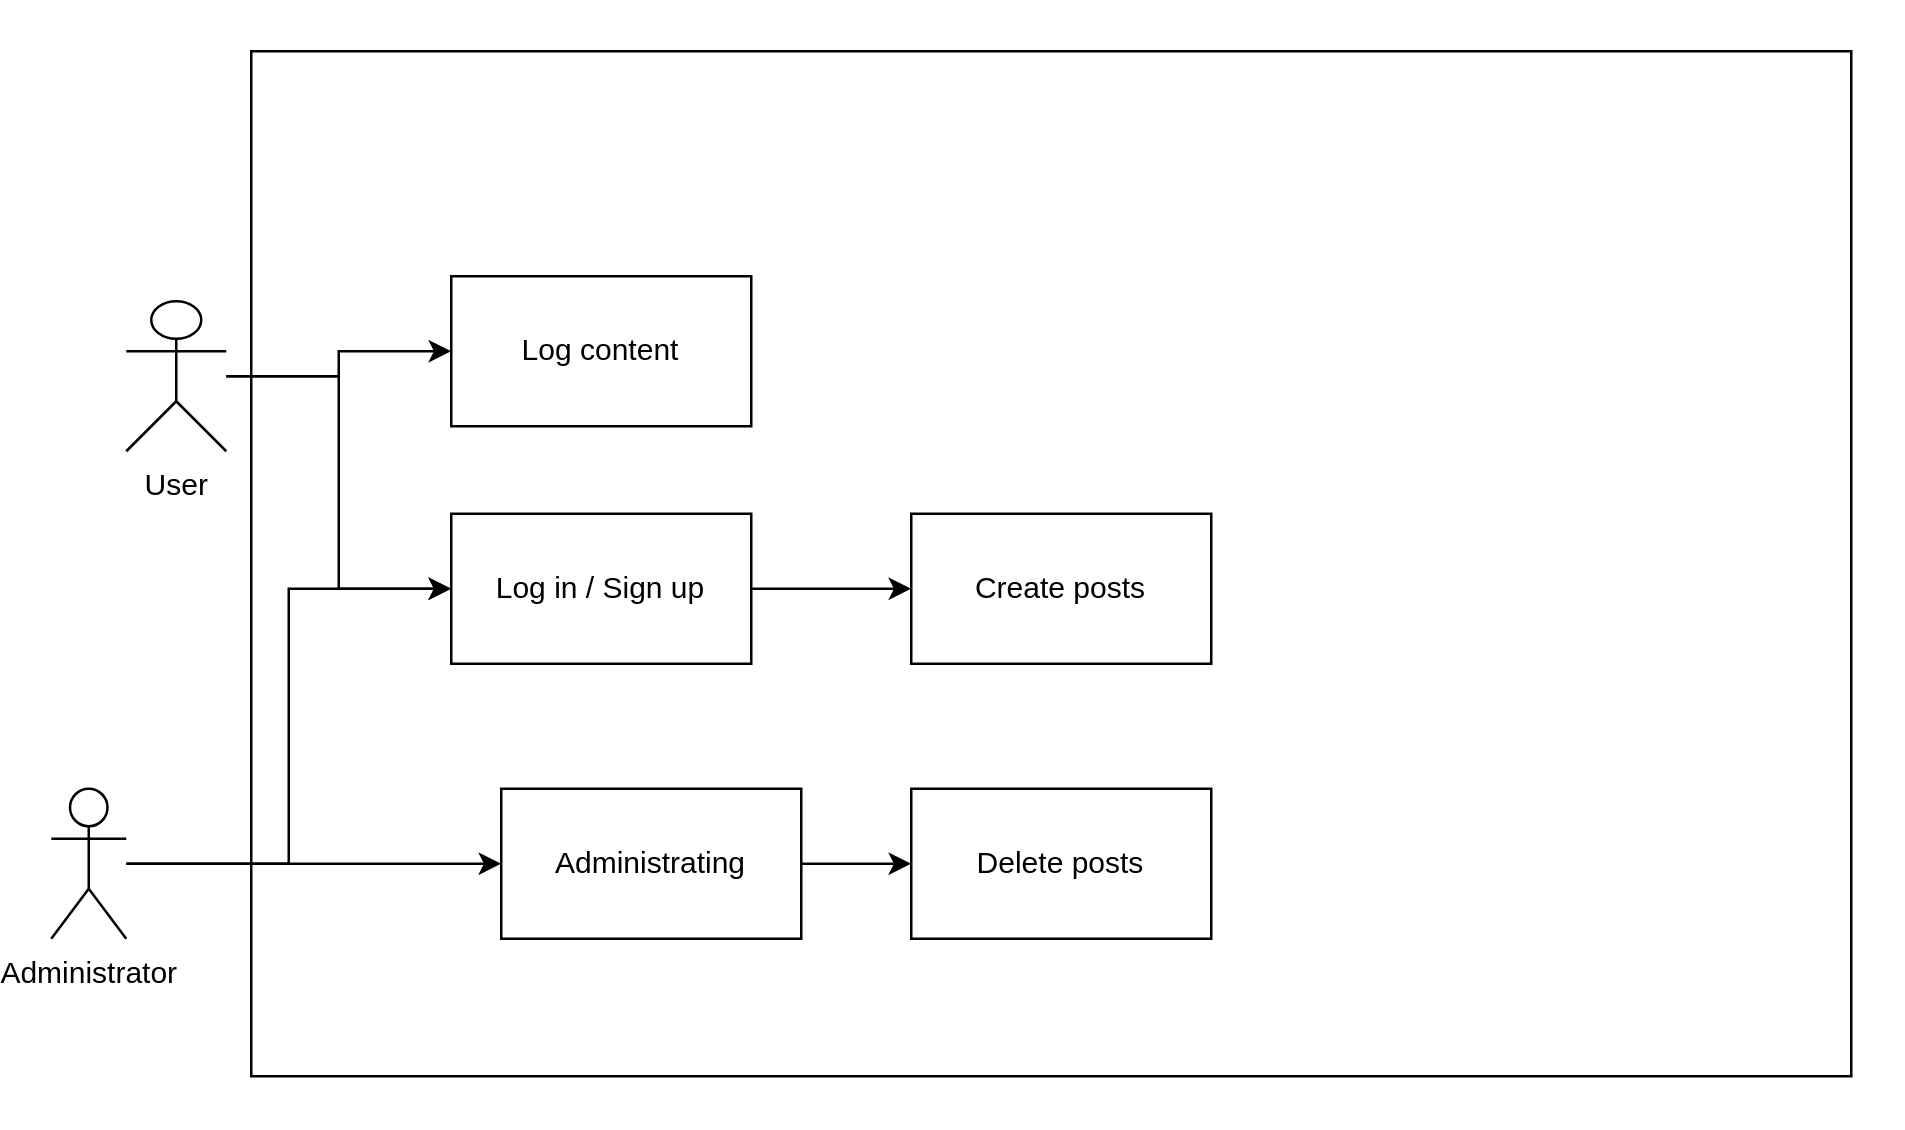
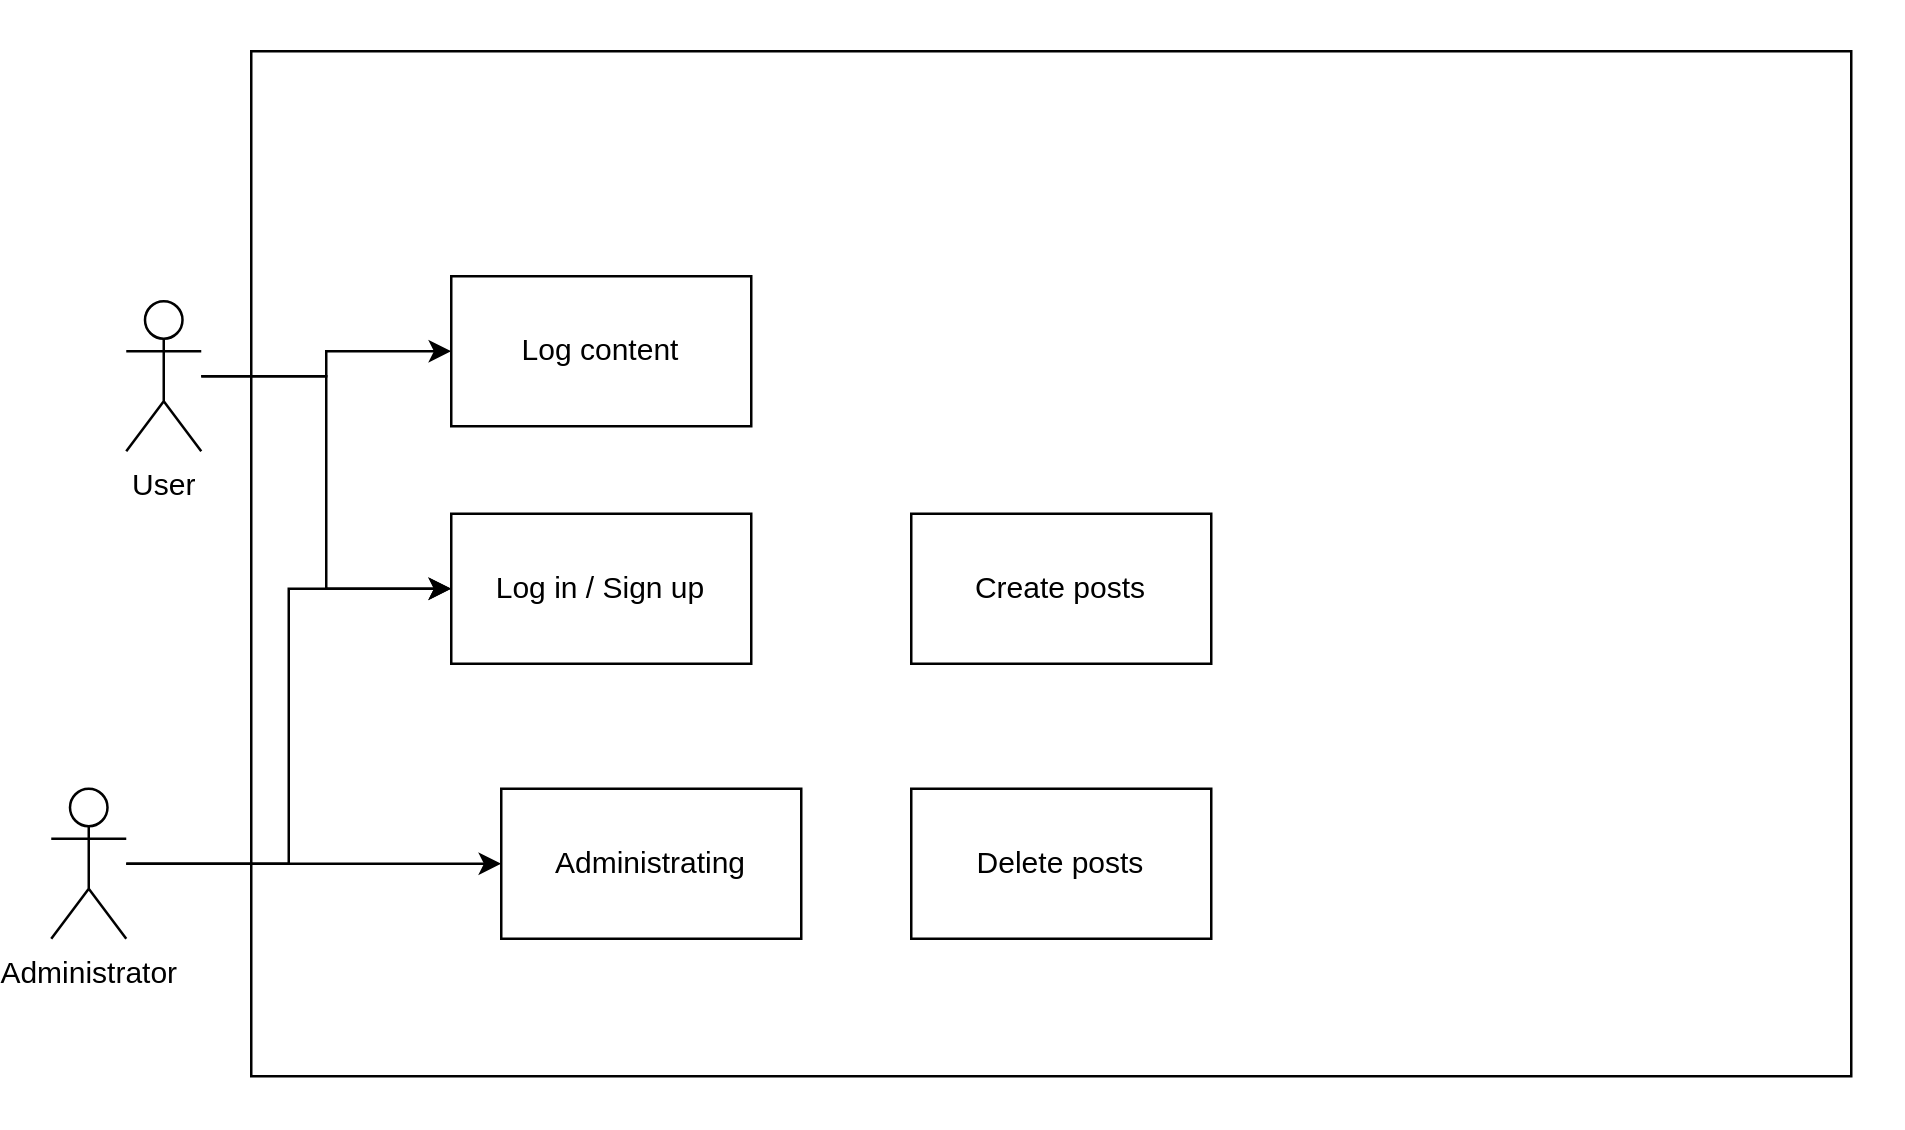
  <mxCell id="0" />
  <mxCell id="1" parent="0" />
  <mxCell id="2" style="edgeStyle=orthogonalEdgeStyle;rounded=0;orthogonalLoop=1;jettySize=auto;html=1;" edge="1" parent="1" source="4" target="10"><mxGeometry relative="1" as="geometry" /></mxCell>
  <mxCell id="3" style="edgeStyle=orthogonalEdgeStyle;rounded=0;orthogonalLoop=1;jettySize=auto;html=1;entryX=0;entryY=0.5;entryDx=0;entryDy=0;" edge="1" parent="1" source="4" target="12"><mxGeometry relative="1" as="geometry" /></mxCell>
  <mxCell id="4" value="Administrator" style="shape=umlActor;verticalLabelPosition=bottom;verticalAlign=top;html=1;outlineConnect=0;" vertex="1" parent="1"><mxGeometry x="20" y="315" width="30" height="60" as="geometry" /></mxCell>
  <mxCell id="5" style="edgeStyle=orthogonalEdgeStyle;rounded=0;orthogonalLoop=1;jettySize=auto;html=1;entryX=0;entryY=0.5;entryDx=0;entryDy=0;" edge="1" parent="1" source="7" target="12"><mxGeometry relative="1" as="geometry" /></mxCell>
  <mxCell id="6" style="edgeStyle=orthogonalEdgeStyle;rounded=0;orthogonalLoop=1;jettySize=auto;html=1;" edge="1" parent="1" source="7" target="13"><mxGeometry relative="1" as="geometry" /></mxCell>
- <mxCell id="7" value="User" style="shape=umlActor;verticalLabelPosition=bottom;verticalAlign=top;html=1;outlineConnect=0;" vertex="1" parent="1"><mxGeometry x="50" y="120" width="40" height="60" as="geometry" /></mxCell>
+ <mxCell id="7" value="User" style="shape=umlActor;verticalLabelPosition=bottom;verticalAlign=top;html=1;outlineConnect=0;" vertex="1" parent="1"><mxGeometry x="50" y="120" width="30" height="60" as="geometry" /></mxCell>
  <mxCell id="8" value="" style="rounded=0;whiteSpace=wrap;html=1;fillColor=none;" vertex="1" parent="1"><mxGeometry x="100" y="20" width="640" height="410" as="geometry" /></mxCell>
- <mxCell id="9" style="edgeStyle=orthogonalEdgeStyle;rounded=0;orthogonalLoop=1;jettySize=auto;html=1;" edge="1" parent="1" source="10" target="15"><mxGeometry relative="1" as="geometry" /></mxCell>
  <mxCell id="10" value="Administrating" style="rounded=0;whiteSpace=wrap;html=1;fillColor=none;" vertex="1" parent="1"><mxGeometry x="200" y="315" width="120" height="60" as="geometry" /></mxCell>
- <mxCell id="11" style="edgeStyle=orthogonalEdgeStyle;rounded=0;orthogonalLoop=1;jettySize=auto;html=1;" edge="1" parent="1" source="12" target="14"><mxGeometry relative="1" as="geometry" /></mxCell>
  <mxCell id="12" value="Log in / Sign up" style="rounded=0;whiteSpace=wrap;html=1;" vertex="1" parent="1"><mxGeometry x="180" y="205" width="120" height="60" as="geometry" /></mxCell>
  <mxCell id="13" value="Log content" style="rounded=0;whiteSpace=wrap;html=1;" vertex="1" parent="1"><mxGeometry x="180" y="110" width="120" height="60" as="geometry" /></mxCell>
  <mxCell id="14" value="Create posts" style="rounded=0;whiteSpace=wrap;html=1;" vertex="1" parent="1"><mxGeometry x="364" y="205" width="120" height="60" as="geometry" /></mxCell>
  <mxCell id="15" value="Delete posts" style="rounded=0;whiteSpace=wrap;html=1;" vertex="1" parent="1"><mxGeometry x="364" y="315" width="120" height="60" as="geometry" /></mxCell>
